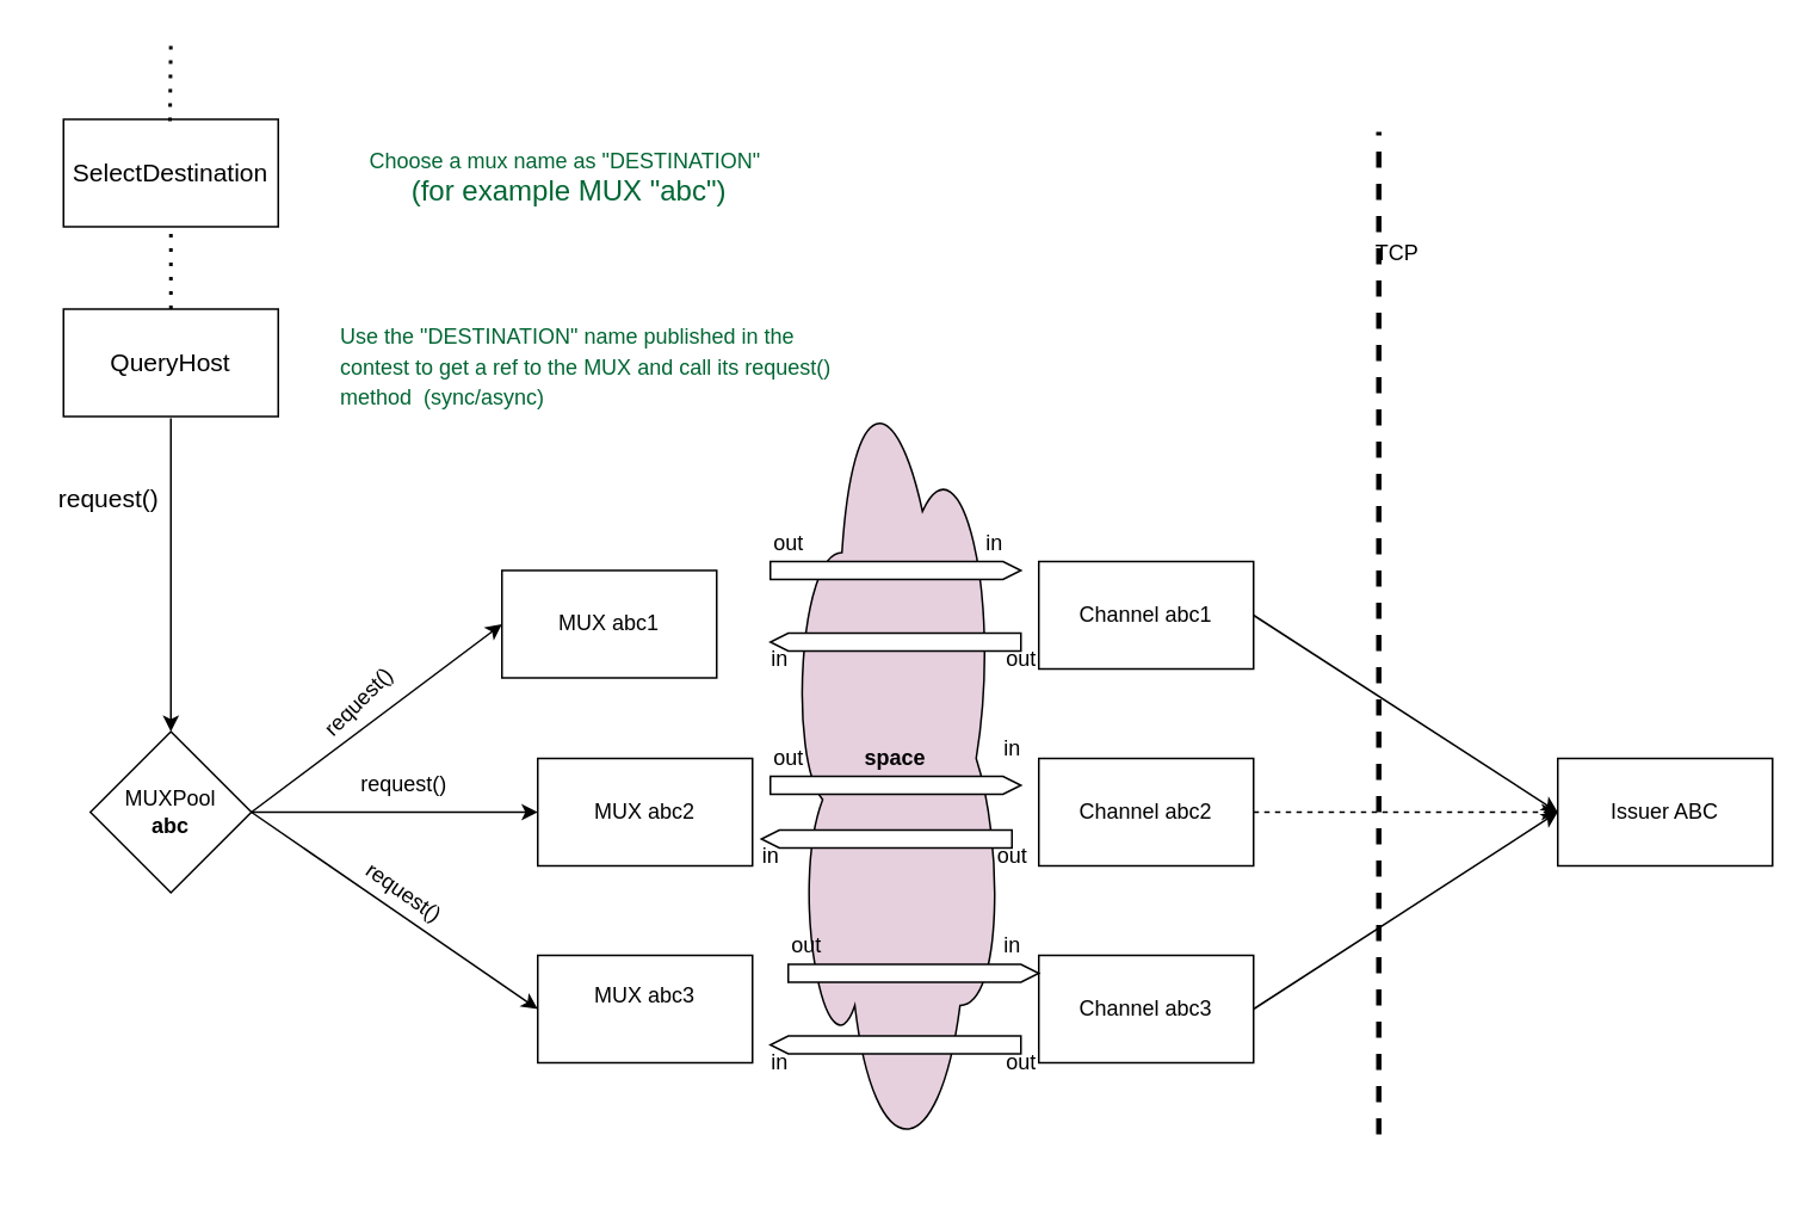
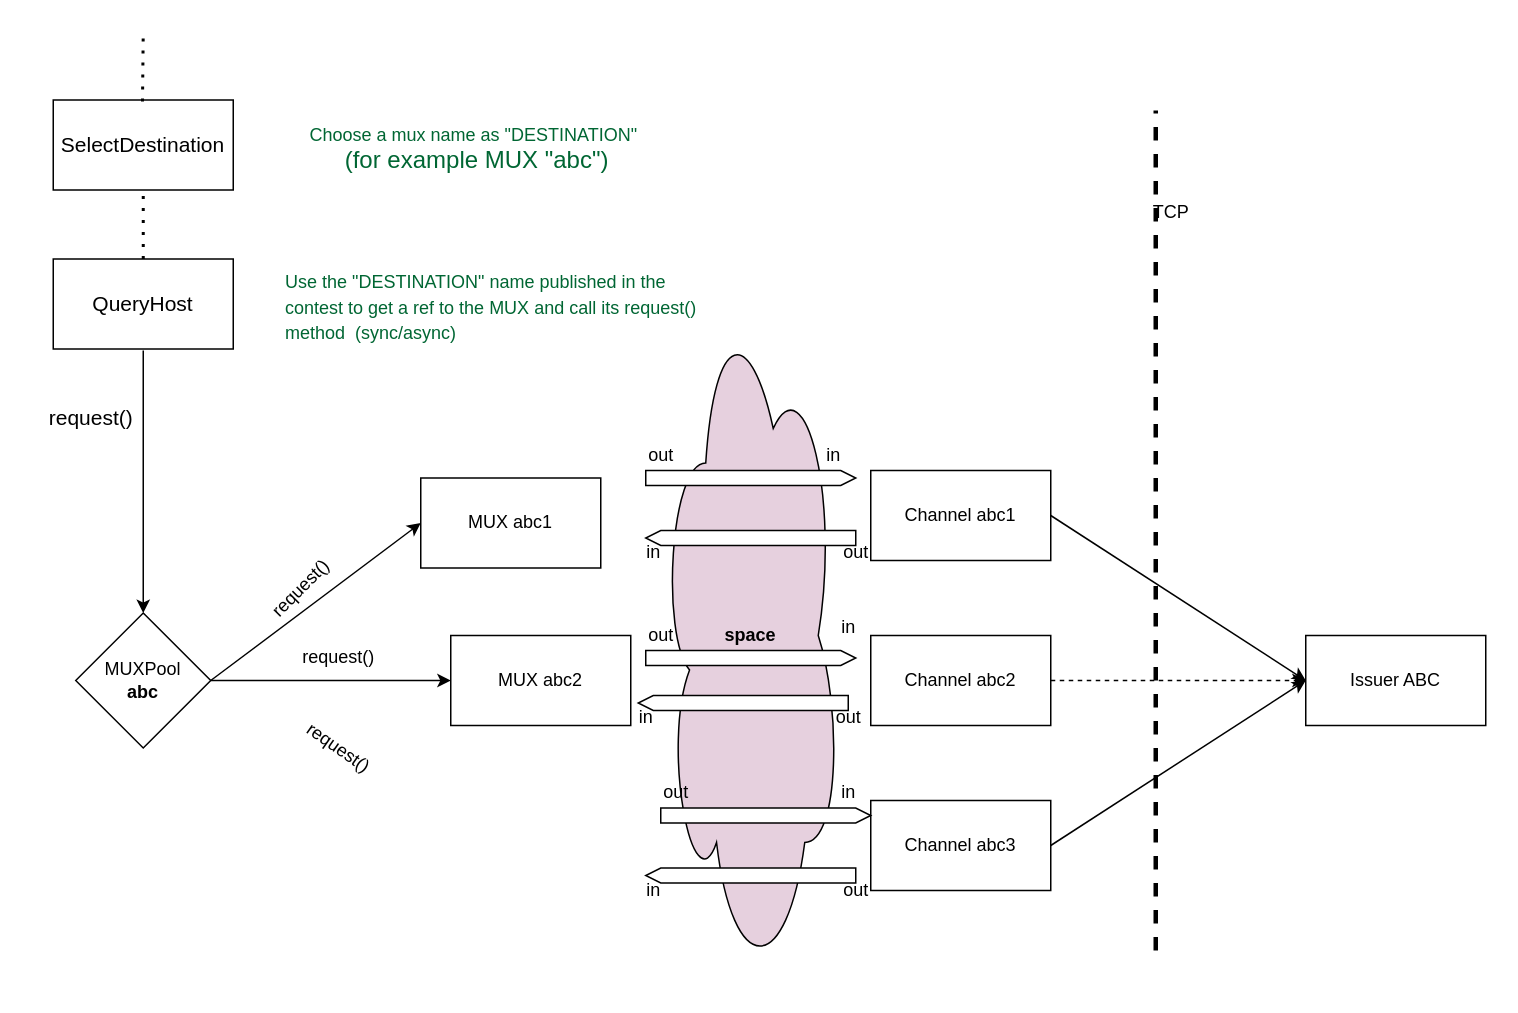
  <mxCell id="0" />
  <mxCell id="1" parent="0" />
  <mxCell id="2" value="&lt;b&gt;space&lt;/b&gt;" style="ellipse;shape=cloud;whiteSpace=wrap;html=1;fillColor=#E6D0DE;" vertex="1" parent="1"><mxGeometry x="440" y="193" width="120" height="460" as="geometry" /></mxCell>
  <mxCell id="3" value="MUX abc1" style="rounded=0;whiteSpace=wrap;html=1;" vertex="1" parent="1"><mxGeometry x="280" y="318" width="120" height="60" as="geometry" /></mxCell>
  <mxCell id="4" value="MUX abc2" style="rounded=0;whiteSpace=wrap;html=1;" vertex="1" parent="1"><mxGeometry x="300" y="423" width="120" height="60" as="geometry" /></mxCell>
- <mxCell id="5" value="&lt;div&gt;MUX abc3&lt;/div&gt;&lt;div&gt;&lt;br&gt;&lt;/div&gt;" style="rounded=0;whiteSpace=wrap;html=1;" vertex="1" parent="1"><mxGeometry x="300" y="533" width="120" height="60" as="geometry" /></mxCell>
  <mxCell id="6" value="Channel abc1" style="rounded=0;whiteSpace=wrap;html=1;" vertex="1" parent="1"><mxGeometry x="580" y="313" width="120" height="60" as="geometry" /></mxCell>
  <mxCell id="7" value="Issuer ABC" style="whiteSpace=wrap;html=1;" vertex="1" parent="1"><mxGeometry x="870" y="423" width="120" height="60" as="geometry" /></mxCell>
  <mxCell id="8" value="Channel abc2" style="rounded=0;whiteSpace=wrap;html=1;" vertex="1" parent="1"><mxGeometry x="580" y="423" width="120" height="60" as="geometry" /></mxCell>
  <mxCell id="9" value="Channel abc3" style="rounded=0;whiteSpace=wrap;html=1;" vertex="1" parent="1"><mxGeometry x="580" y="533" width="120" height="60" as="geometry" /></mxCell>
  <mxCell id="10" value="" style="endArrow=classic;html=1;rounded=0;exitX=1;exitY=0.5;exitDx=0;exitDy=0;entryX=0;entryY=0.5;entryDx=0;entryDy=0;" edge="1" parent="1" source="6" target="7"><mxGeometry width="50" height="50" relative="1" as="geometry"><mxPoint x="450" y="793" as="sourcePoint" /><mxPoint x="500" y="743" as="targetPoint" /></mxGeometry></mxCell>
  <mxCell id="11" value="" style="endArrow=classic;html=1;rounded=0;exitX=1;exitY=0.5;exitDx=0;exitDy=0;entryX=0;entryY=0.5;entryDx=0;entryDy=0;dashed=1;" edge="1" parent="1" source="8" target="7"><mxGeometry width="50" height="50" relative="1" as="geometry"><mxPoint x="710" y="353" as="sourcePoint" /><mxPoint x="880" y="463" as="targetPoint" /></mxGeometry></mxCell>
  <mxCell id="12" value="" style="endArrow=classic;html=1;rounded=0;exitX=1;exitY=0.5;exitDx=0;exitDy=0;" edge="1" parent="1" source="9"><mxGeometry width="50" height="50" relative="1" as="geometry"><mxPoint x="720" y="363" as="sourcePoint" /><mxPoint x="870" y="453" as="targetPoint" /></mxGeometry></mxCell>
  <mxCell id="13" value="out" style="text;html=1;align=center;verticalAlign=middle;resizable=0;points=[];autosize=1;strokeColor=none;fillColor=none;" vertex="1" parent="1"><mxGeometry x="420" y="288" width="40" height="30" as="geometry" /></mxCell>
  <mxCell id="14" value="" style="group" vertex="1" connectable="0" parent="1"><mxGeometry x="430" y="288" width="140" height="35" as="geometry" /></mxCell>
  <mxCell id="15" value="" style="html=1;shadow=0;dashed=0;align=center;verticalAlign=middle;shape=mxgraph.arrows2.arrow;dy=0;dx=10;notch=0;" vertex="1" parent="14"><mxGeometry y="25" width="140" height="10" as="geometry" /></mxCell>
  <mxCell id="16" value="in" style="text;html=1;align=center;verticalAlign=middle;resizable=0;points=[];autosize=1;strokeColor=none;fillColor=none;" vertex="1" parent="14"><mxGeometry x="110" width="30" height="30" as="geometry" /></mxCell>
  <mxCell id="17" value="out" style="text;html=1;align=center;verticalAlign=middle;resizable=0;points=[];autosize=1;strokeColor=none;fillColor=none;" vertex="1" parent="1"><mxGeometry x="420" y="408" width="40" height="30" as="geometry" /></mxCell>
  <mxCell id="18" value="" style="html=1;shadow=0;dashed=0;align=center;verticalAlign=middle;shape=mxgraph.arrows2.arrow;dy=0;dx=10;notch=0;" vertex="1" parent="1"><mxGeometry x="430" y="433" width="140" height="10" as="geometry" /></mxCell>
  <mxCell id="19" value="in" style="text;html=1;align=center;verticalAlign=middle;resizable=0;points=[];autosize=1;strokeColor=none;fillColor=none;" vertex="1" parent="1"><mxGeometry x="550" y="403" width="30" height="30" as="geometry" /></mxCell>
  <mxCell id="20" value="out" style="text;html=1;align=center;verticalAlign=middle;resizable=0;points=[];autosize=1;strokeColor=none;fillColor=none;" vertex="1" parent="1"><mxGeometry x="430" y="513" width="40" height="30" as="geometry" /></mxCell>
  <mxCell id="21" value="" style="html=1;shadow=0;dashed=0;align=center;verticalAlign=middle;shape=mxgraph.arrows2.arrow;dy=0;dx=10;notch=0;" vertex="1" parent="1"><mxGeometry x="440" y="538" width="140" height="10" as="geometry" /></mxCell>
  <mxCell id="22" value="in" style="text;html=1;align=center;verticalAlign=middle;resizable=0;points=[];autosize=1;strokeColor=none;fillColor=none;" vertex="1" parent="1"><mxGeometry x="550" y="513" width="30" height="30" as="geometry" /></mxCell>
  <mxCell id="23" value="" style="group;rotation=-180;" vertex="1" connectable="0" parent="1"><mxGeometry x="430" y="353" width="160" height="40" as="geometry" /></mxCell>
  <mxCell id="24" value="" style="html=1;shadow=0;dashed=0;align=center;verticalAlign=middle;shape=mxgraph.arrows2.arrow;dy=0;dx=10;notch=0;rotation=-180;" vertex="1" parent="23"><mxGeometry width="140" height="10" as="geometry" /></mxCell>
  <mxCell id="25" value="in" style="text;html=1;align=center;verticalAlign=middle;resizable=0;points=[];autosize=1;strokeColor=none;fillColor=none;" vertex="1" parent="23"><mxGeometry x="-10" width="30" height="30" as="geometry" /></mxCell>
  <mxCell id="26" value="out" style="text;html=1;align=center;verticalAlign=middle;resizable=0;points=[];autosize=1;strokeColor=none;fillColor=none;" vertex="1" parent="23"><mxGeometry x="120" width="40" height="30" as="geometry" /></mxCell>
  <mxCell id="27" value="" style="html=1;shadow=0;dashed=0;align=center;verticalAlign=middle;shape=mxgraph.arrows2.arrow;dy=0;dx=10;notch=0;rotation=-180;" vertex="1" parent="1"><mxGeometry x="425" y="463" width="140" height="10" as="geometry" /></mxCell>
  <mxCell id="28" value="in" style="text;html=1;align=center;verticalAlign=middle;resizable=0;points=[];autosize=1;strokeColor=none;fillColor=none;" vertex="1" parent="1"><mxGeometry x="415" y="463" width="30" height="30" as="geometry" /></mxCell>
  <mxCell id="29" value="out" style="text;html=1;align=center;verticalAlign=middle;resizable=0;points=[];autosize=1;strokeColor=none;fillColor=none;" vertex="1" parent="1"><mxGeometry x="545" y="463" width="40" height="30" as="geometry" /></mxCell>
  <mxCell id="30" value="" style="html=1;shadow=0;dashed=0;align=center;verticalAlign=middle;shape=mxgraph.arrows2.arrow;dy=0;dx=10;notch=0;rotation=-180;" vertex="1" parent="1"><mxGeometry x="430" y="578" width="140" height="10" as="geometry" /></mxCell>
  <mxCell id="31" value="in" style="text;html=1;align=center;verticalAlign=middle;resizable=0;points=[];autosize=1;strokeColor=none;fillColor=none;" vertex="1" parent="1"><mxGeometry x="420" y="578" width="30" height="30" as="geometry" /></mxCell>
  <mxCell id="32" value="out" style="text;html=1;align=center;verticalAlign=middle;resizable=0;points=[];autosize=1;strokeColor=none;fillColor=none;" vertex="1" parent="1"><mxGeometry x="550" y="578" width="40" height="30" as="geometry" /></mxCell>
  <mxCell id="33" value="TCP" style="text;html=1;align=center;verticalAlign=middle;resizable=0;points=[];autosize=1;strokeColor=none;fillColor=none;" vertex="1" parent="1"><mxGeometry x="755" y="126" width="50" height="30" as="geometry" /></mxCell>
  <mxCell id="34" value="&lt;div&gt;MUXPool&lt;/div&gt;&lt;div&gt;&lt;b&gt;abc&lt;/b&gt;&lt;br&gt;&lt;/div&gt;" style="rhombus;whiteSpace=wrap;html=1;aspect=fixed;fillColor=#FFFFFF;" vertex="1" parent="1"><mxGeometry x="50" y="408" width="90" height="90" as="geometry" /></mxCell>
  <mxCell id="35" value="" style="group;rotation=-15;" vertex="1" connectable="0" parent="1"><mxGeometry x="162.189" y="362.02" width="75.622" height="60.981" as="geometry" /></mxCell>
  <mxCell id="36" value="" style="group;rotation=-15;" vertex="1" connectable="0" parent="35"><mxGeometry width="75.622" height="60.981" as="geometry" /></mxCell>
  <mxCell id="37" value="" style="endArrow=classic;html=1;rounded=0;exitX=1;exitY=0.5;exitDx=0;exitDy=0;entryX=0;entryY=0.5;entryDx=0;entryDy=0;" edge="1" parent="36" source="34" target="3"><mxGeometry width="50" height="50" relative="1" as="geometry"><mxPoint x="382" y="348" as="sourcePoint" /><mxPoint x="417" y="286" as="targetPoint" /></mxGeometry></mxCell>
  <mxCell id="38" value="request()" style="text;html=1;align=center;verticalAlign=middle;resizable=0;points=[];autosize=1;strokeColor=none;fillColor=none;rotation=-45;" vertex="1" parent="36"><mxGeometry x="3" y="15" width="70" height="30" as="geometry" /></mxCell>
  <mxCell id="39" value="" style="endArrow=classic;html=1;rounded=0;exitX=1;exitY=0.5;exitDx=0;exitDy=0;entryX=0;entryY=0.5;entryDx=0;entryDy=0;" edge="1" parent="1" source="34" target="4"><mxGeometry width="50" height="50" relative="1" as="geometry"><mxPoint x="460" y="783" as="sourcePoint" /><mxPoint x="510" y="733" as="targetPoint" /></mxGeometry></mxCell>
  <mxCell id="40" value="request()" style="text;html=1;align=center;verticalAlign=middle;resizable=0;points=[];autosize=1;strokeColor=none;fillColor=none;" vertex="1" parent="1"><mxGeometry x="190" y="423" width="70" height="30" as="geometry" /></mxCell>
- <mxCell id="41" value="" style="endArrow=classic;html=1;rounded=0;exitX=1;exitY=0.5;exitDx=0;exitDy=0;entryX=0;entryY=0.5;entryDx=0;entryDy=0;" edge="1" parent="1" source="34" target="5"><mxGeometry width="50" height="50" relative="1" as="geometry"><mxPoint x="150" y="463" as="sourcePoint" /><mxPoint x="310" y="463" as="targetPoint" /></mxGeometry></mxCell>
  <mxCell id="42" value="request()" style="text;html=1;align=center;verticalAlign=middle;resizable=0;points=[];autosize=1;strokeColor=none;fillColor=none;rotation=35;" vertex="1" parent="1"><mxGeometry x="190" y="483" width="70" height="30" as="geometry" /></mxCell>
  <mxCell id="43" value="&lt;font style=&quot;font-size: 14px;&quot;&gt;SelectDestination&lt;/font&gt;" style="rounded=0;whiteSpace=wrap;html=1;fillColor=#FFFFFF;" vertex="1" parent="1"><mxGeometry x="35" y="66" width="120" height="60" as="geometry" /></mxCell>
  <mxCell id="44" value="&lt;font style=&quot;font-size: 14px;&quot;&gt;QueryHost&lt;/font&gt;" style="rounded=0;whiteSpace=wrap;html=1;fillColor=#FFFFFF;" vertex="1" parent="1"><mxGeometry x="35" y="172" width="120" height="60" as="geometry" /></mxCell>
  <mxCell id="45" value="" style="endArrow=classic;html=1;rounded=0;fontSize=14;entryX=0.5;entryY=0;entryDx=0;entryDy=0;" edge="1" parent="1" target="34"><mxGeometry width="50" height="50" relative="1" as="geometry"><mxPoint x="95" y="233" as="sourcePoint" /><mxPoint x="540" y="393" as="targetPoint" /></mxGeometry></mxCell>
  <mxCell id="46" value="request()" style="text;html=1;align=center;verticalAlign=middle;resizable=0;points=[];autosize=1;strokeColor=none;fillColor=none;fontSize=14;" vertex="1" parent="1"><mxGeometry x="20" y="263" width="80" height="30" as="geometry" /></mxCell>
  <mxCell id="47" value="" style="endArrow=none;dashed=1;html=1;dashPattern=1 3;strokeWidth=2;rounded=0;fontSize=14;exitX=0.5;exitY=0;exitDx=0;exitDy=0;" edge="1" parent="1" source="44"><mxGeometry width="50" height="50" relative="1" as="geometry"><mxPoint x="90" y="162" as="sourcePoint" /><mxPoint x="95" y="130" as="targetPoint" /></mxGeometry></mxCell>
  <mxCell id="48" value="" style="endArrow=none;dashed=1;html=1;dashPattern=1 3;strokeWidth=2;rounded=0;fontSize=14;exitX=0.5;exitY=0;exitDx=0;exitDy=0;" edge="1" parent="1"><mxGeometry width="50" height="50" relative="1" as="geometry"><mxPoint x="94.5" y="67" as="sourcePoint" /><mxPoint x="95" y="20" as="targetPoint" /></mxGeometry></mxCell>
  <mxCell id="49" value="&lt;div&gt;&lt;font style=&quot;font-size: 12px;&quot; color=&quot;#006633&quot;&gt;Choose a mux name as &quot;DESTINATION&quot;&lt;/font&gt;&lt;/div&gt;&lt;div&gt;&lt;font size=&quot;3&quot; color=&quot;#006633&quot;&gt;&amp;nbsp;(for example MUX &quot;abc&quot;)&lt;/font&gt;&lt;/div&gt;" style="text;html=1;align=center;verticalAlign=middle;resizable=0;points=[];autosize=1;strokeColor=none;fillColor=none;fontSize=14;" vertex="1" parent="1"><mxGeometry x="195" y="73" width="240" height="50" as="geometry" /></mxCell>
  <mxCell id="50" value="&lt;font style=&quot;font-size: 12px;&quot;&gt;Use the &quot;DESTINATION&quot; name published in the contest to get a ref to the MUX and call its request() method&amp;nbsp; (sync/async)&lt;/font&gt;" style="text;whiteSpace=wrap;html=1;fontSize=14;fontColor=#006633;" vertex="1" parent="1"><mxGeometry x="188" y="172" width="290" height="60" as="geometry" /></mxCell>
  <mxCell id="51" value="" style="endArrow=none;dashed=1;html=1;rounded=0;fontSize=14;fontColor=#006633;strokeWidth=3;" edge="1" parent="1"><mxGeometry width="50" height="50" relative="1" as="geometry"><mxPoint x="770" y="633" as="sourcePoint" /><mxPoint x="770" y="73" as="targetPoint" /></mxGeometry></mxCell>
